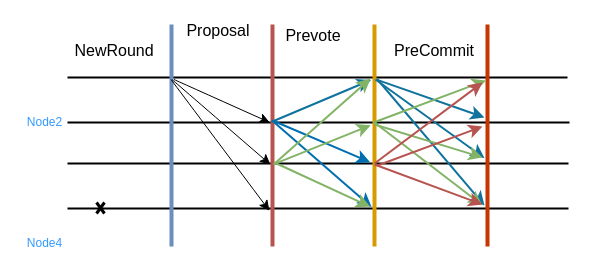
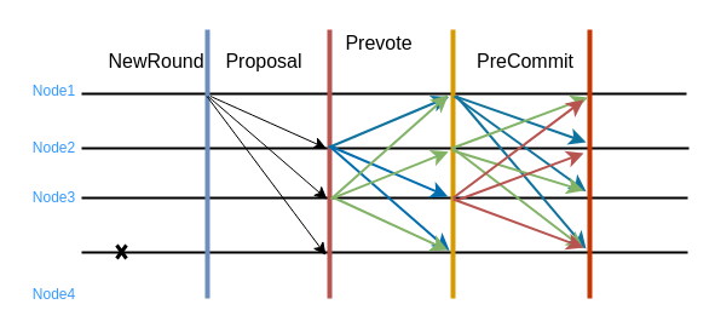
  <mxCell id="0" />
  <mxCell id="1" parent="0" />
  <mxCell id="2" value="" style="line;strokeWidth=2;html=1;" vertex="1" parent="1"><mxGeometry x="67" y="72" width="500" height="10" as="geometry" /></mxCell>
  <mxCell id="3" value="" style="line;strokeWidth=2;html=1;" vertex="1" parent="1"><mxGeometry x="67" y="117" width="502" height="10" as="geometry" /></mxCell>
  <mxCell id="4" value="" style="line;strokeWidth=2;html=1;" vertex="1" parent="1"><mxGeometry x="67" y="158" width="501" height="10" as="geometry" /></mxCell>
  <mxCell id="5" value="" style="line;strokeWidth=2;html=1;" vertex="1" parent="1"><mxGeometry x="67" y="203" width="501" height="10" as="geometry" /></mxCell>
  <mxCell id="6" value="" style="line;strokeWidth=4;direction=south;html=1;perimeter=backbonePerimeter;points=[];outlineConnect=0;fillColor=#dae8fc;strokeColor=#6c8ebf;" vertex="1" parent="1"><mxGeometry x="166" y="24" width="10" height="222" as="geometry" /></mxCell>
  <mxCell id="7" value="" style="line;strokeWidth=4;direction=south;html=1;perimeter=backbonePerimeter;points=[];outlineConnect=0;fillColor=#f8cecc;strokeColor=#b85450;gradientColor=#ea6b66;" vertex="1" parent="1"><mxGeometry x="267" y="24" width="10" height="222" as="geometry" /></mxCell>
  <mxCell id="8" value="" style="line;strokeWidth=4;direction=south;html=1;perimeter=backbonePerimeter;points=[];outlineConnect=0;fillColor=#ffcd28;strokeColor=#d79b00;gradientColor=#ffa500;" vertex="1" parent="1"><mxGeometry x="369" y="24" width="10" height="222" as="geometry" /></mxCell>
  <mxCell id="9" value="" style="line;strokeWidth=4;direction=south;html=1;perimeter=backbonePerimeter;points=[];outlineConnect=0;fillColor=#fa6800;strokeColor=#C73500;fontColor=#000000;" vertex="1" parent="1"><mxGeometry x="482" y="24" width="10" height="222" as="geometry" /></mxCell>
- <mxCell id="10" value="NewRound" style="text;strokeColor=none;align=center;fillColor=none;html=1;verticalAlign=middle;whiteSpace=wrap;rounded=0;fontSize=16;" vertex="1" parent="1"><mxGeometry x="84" y="35" width="60" height="30" as="geometry" /></mxCell>
- <mxCell id="11" value="Proposal" style="text;strokeColor=none;align=center;fillColor=none;html=1;verticalAlign=middle;whiteSpace=wrap;rounded=0;fontSize=16;" vertex="1" parent="1"><mxGeometry x="188" y="15" width="60" height="30" as="geometry" /></mxCell>
+ <mxCell id="10" value="NewRound" style="text;strokeColor=none;align=center;fillColor=none;html=1;verticalAlign=middle;whiteSpace=wrap;rounded=0;fontSize=16;" vertex="1" parent="1"><mxGeometry x="99" y="35" width="60" height="30" as="geometry" /></mxCell>
+ <mxCell id="11" value="Proposal" style="text;strokeColor=none;align=center;fillColor=none;html=1;verticalAlign=middle;whiteSpace=wrap;rounded=0;fontSize=16;" vertex="1" parent="1"><mxGeometry x="188" y="35" width="60" height="30" as="geometry" /></mxCell>
  <mxCell id="12" value="Prevote" style="text;strokeColor=none;align=center;fillColor=none;html=1;verticalAlign=middle;whiteSpace=wrap;rounded=0;fontSize=16;" vertex="1" parent="1"><mxGeometry x="283" y="20" width="60" height="30" as="geometry" /></mxCell>
  <mxCell id="13" value="PreCommit" style="text;strokeColor=none;align=center;fillColor=none;html=1;verticalAlign=middle;whiteSpace=wrap;rounded=0;fontSize=16;" vertex="1" parent="1"><mxGeometry x="404" y="35" width="60" height="30" as="geometry" /></mxCell>
  <mxCell id="14" value="" style="shape=umlDestroy;whiteSpace=wrap;html=1;strokeWidth=3;targetShapes=umlLifeline;" vertex="1" parent="1"><mxGeometry x="96" y="202" width="8" height="11" as="geometry" /></mxCell>
  <mxCell id="15" value="" style="endArrow=classic;html=1;rounded=0;fontSize=12;startSize=8;endSize=8;curved=1;entryX=0.403;entryY=0.723;entryDx=0;entryDy=0;entryPerimeter=0;exitX=0.207;exitY=0.703;exitDx=0;exitDy=0;exitPerimeter=0;" edge="1" parent="1" source="2" target="5"><mxGeometry width="50" height="50" relative="1" as="geometry"><mxPoint x="228" y="-4" as="sourcePoint" /><mxPoint x="278" y="-54" as="targetPoint" /></mxGeometry></mxCell>
  <mxCell id="16" value="" style="endArrow=classic;html=1;rounded=0;fontSize=12;startSize=8;endSize=8;curved=1;entryX=0.405;entryY=0.606;entryDx=0;entryDy=0;entryPerimeter=0;exitX=0.209;exitY=0.703;exitDx=0;exitDy=0;exitPerimeter=0;" edge="1" parent="1" source="2" target="4"><mxGeometry width="50" height="50" relative="1" as="geometry"><mxPoint x="238" y="6" as="sourcePoint" /><mxPoint x="288" y="-44" as="targetPoint" /></mxGeometry></mxCell>
  <mxCell id="17" value="" style="endArrow=classic;html=1;rounded=0;fontSize=12;startSize=8;endSize=8;curved=1;entryX=0.403;entryY=0.5;entryDx=0;entryDy=0;entryPerimeter=0;exitX=0.213;exitY=0.703;exitDx=0;exitDy=0;exitPerimeter=0;" edge="1" parent="1" source="2" target="3"><mxGeometry width="50" height="50" relative="1" as="geometry"><mxPoint x="142" y="5" as="sourcePoint" /><mxPoint x="298" y="-34" as="targetPoint" /></mxGeometry></mxCell>
  <mxCell id="18" value="" style="endArrow=classic;html=1;rounded=0;fontSize=12;startSize=8;endSize=8;curved=1;entryX=0.607;entryY=0.749;entryDx=0;entryDy=0;entryPerimeter=0;exitX=0.406;exitY=0.454;exitDx=0;exitDy=0;exitPerimeter=0;fillColor=#b1ddf0;strokeColor=#10739e;strokeWidth=2;" edge="1" parent="1" source="3" target="2"><mxGeometry width="50" height="50" relative="1" as="geometry"><mxPoint x="261" y="-24" as="sourcePoint" /><mxPoint x="311" y="-74" as="targetPoint" /></mxGeometry></mxCell>
  <mxCell id="19" value="" style="endArrow=classic;html=1;rounded=0;fontSize=12;startSize=8;endSize=8;curved=1;entryX=0.604;entryY=0.377;entryDx=0;entryDy=0;entryPerimeter=0;strokeColor=#006EAF;strokeWidth=2;align=center;verticalAlign=middle;fontFamily=Helvetica;fontColor=default;labelBackgroundColor=default;fillColor=#1ba1e2;" edge="1" parent="1" target="4"><mxGeometry width="50" height="50" relative="1" as="geometry"><mxPoint x="272" y="120" as="sourcePoint" /><mxPoint x="338" y="-206.914" as="targetPoint" /></mxGeometry></mxCell>
  <mxCell id="20" value="" style="endArrow=classic;html=1;rounded=0;fontSize=12;startSize=8;endSize=8;curved=1;entryX=0.607;entryY=0.357;entryDx=0;entryDy=0;entryPerimeter=0;exitX=0.411;exitY=0.454;exitDx=0;exitDy=0;exitPerimeter=0;strokeColor=#006EAF;strokeWidth=2;align=center;verticalAlign=middle;fontFamily=Helvetica;fontColor=default;labelBackgroundColor=default;fillColor=#1ba1e2;" edge="1" parent="1" source="3" target="5"><mxGeometry width="50" height="50" relative="1" as="geometry"><mxPoint x="268" y="36" as="sourcePoint" /><mxPoint x="318" y="-14" as="targetPoint" /></mxGeometry></mxCell>
  <mxCell id="21" value="" style="endArrow=classic;html=1;rounded=0;fontSize=12;startSize=8;endSize=8;curved=1;entryX=0.606;entryY=0.611;entryDx=0;entryDy=0;entryPerimeter=0;exitX=0.406;exitY=0.454;exitDx=0;exitDy=0;exitPerimeter=0;fillColor=#d5e8d4;strokeColor=#82b366;strokeWidth=2;gradientColor=#97d077;" edge="1" parent="1" target="2"><mxGeometry width="50" height="50" relative="1" as="geometry"><mxPoint x="273" y="164" as="sourcePoint" /><mxPoint x="373" y="121" as="targetPoint" /></mxGeometry></mxCell>
  <mxCell id="22" value="" style="endArrow=classic;html=1;rounded=0;fontSize=12;startSize=8;endSize=8;curved=1;entryX=0.604;entryY=0.774;entryDx=0;entryDy=0;entryPerimeter=0;exitX=0.412;exitY=0.56;exitDx=0;exitDy=0;exitPerimeter=0;fillColor=#d5e8d4;strokeColor=#82b366;strokeWidth=2;gradientColor=#97d077;" edge="1" parent="1" source="4" target="3"><mxGeometry width="50" height="50" relative="1" as="geometry"><mxPoint x="283" y="174" as="sourcePoint" /><mxPoint x="380" y="88" as="targetPoint" /></mxGeometry></mxCell>
  <mxCell id="23" value="" style="endArrow=classic;html=1;rounded=0;fontSize=12;startSize=8;endSize=8;curved=1;entryX=0.604;entryY=0.311;entryDx=0;entryDy=0;entryPerimeter=0;fillColor=#d5e8d4;strokeColor=#82b366;strokeWidth=2;gradientColor=#97d077;" edge="1" parent="1" target="5"><mxGeometry width="50" height="50" relative="1" as="geometry"><mxPoint x="276" y="163" as="sourcePoint" /><mxPoint x="390" y="98" as="targetPoint" /></mxGeometry></mxCell>
  <mxCell id="24" value="" style="endArrow=classic;html=1;rounded=0;fontSize=12;startSize=8;endSize=8;curved=1;exitX=0.616;exitY=0.611;exitDx=0;exitDy=0;exitPerimeter=0;fillColor=#b1ddf0;strokeColor=#10739e;strokeWidth=2;" edge="1" parent="1"><mxGeometry width="50" height="50" relative="1" as="geometry"><mxPoint x="376" y="79.11" as="sourcePoint" /><mxPoint x="484" y="117" as="targetPoint" /></mxGeometry></mxCell>
  <mxCell id="25" value="" style="endArrow=classic;html=1;rounded=0;fontSize=12;startSize=8;endSize=8;curved=1;fillColor=#b1ddf0;strokeColor=#10739e;strokeWidth=2;entryX=0.602;entryY=0.791;entryDx=0;entryDy=0;entryPerimeter=0;" edge="1" parent="1" target="9"><mxGeometry width="50" height="50" relative="1" as="geometry"><mxPoint x="375" y="79" as="sourcePoint" /><mxPoint x="481" y="157" as="targetPoint" /></mxGeometry></mxCell>
  <mxCell id="26" value="" style="endArrow=classic;html=1;rounded=0;fontSize=12;startSize=8;endSize=8;curved=1;fillColor=#b1ddf0;strokeColor=#10739e;strokeWidth=2;" edge="1" parent="1"><mxGeometry width="50" height="50" relative="1" as="geometry"><mxPoint x="377" y="79" as="sourcePoint" /><mxPoint x="484" y="205" as="targetPoint" /></mxGeometry></mxCell>
  <mxCell id="27" value="" style="endArrow=classic;html=1;rounded=0;fontSize=12;startSize=8;endSize=8;curved=1;entryX=0.837;entryY=0.794;entryDx=0;entryDy=0;entryPerimeter=0;fillColor=#d5e8d4;strokeColor=#82b366;strokeWidth=2;gradientColor=#97d077;" edge="1" parent="1" target="2"><mxGeometry width="50" height="50" relative="1" as="geometry"><mxPoint x="373" y="122" as="sourcePoint" /><mxPoint x="454" y="-124" as="targetPoint" /></mxGeometry></mxCell>
  <mxCell id="28" value="" style="endArrow=classic;html=1;rounded=0;fontSize=12;startSize=8;endSize=8;curved=1;fillColor=#d5e8d4;strokeColor=#82b366;strokeWidth=2;gradientColor=#97d077;" edge="1" parent="1"><mxGeometry width="50" height="50" relative="1" as="geometry"><mxPoint x="374" y="124" as="sourcePoint" /><mxPoint x="482" y="157" as="targetPoint" /></mxGeometry></mxCell>
  <mxCell id="29" value="" style="endArrow=classic;html=1;rounded=0;fontSize=12;startSize=8;endSize=8;curved=1;entryX=0.828;entryY=0.174;entryDx=0;entryDy=0;entryPerimeter=0;fillColor=#d5e8d4;strokeColor=#82b366;strokeWidth=2;gradientColor=#97d077;" edge="1" parent="1" target="5"><mxGeometry width="50" height="50" relative="1" as="geometry"><mxPoint x="374" y="122" as="sourcePoint" /><mxPoint x="416" y="-129" as="targetPoint" /></mxGeometry></mxCell>
  <mxCell id="30" value="" style="endArrow=classic;html=1;rounded=0;fontSize=12;startSize=8;endSize=8;curved=1;fillColor=#f8cecc;strokeColor=#b85450;strokeWidth=2;gradientColor=#ea6b66;" edge="1" parent="1"><mxGeometry width="50" height="50" relative="1" as="geometry"><mxPoint x="374" y="163" as="sourcePoint" /><mxPoint x="482" y="82" as="targetPoint" /></mxGeometry></mxCell>
  <mxCell id="31" value="" style="endArrow=classic;html=1;rounded=0;fontSize=12;startSize=8;endSize=8;curved=1;fillColor=#f8cecc;strokeColor=#b85450;strokeWidth=2;gradientColor=#ea6b66;align=center;verticalAlign=middle;fontFamily=Helvetica;fontColor=default;labelBackgroundColor=default;" edge="1" parent="1"><mxGeometry width="50" height="50" relative="1" as="geometry"><mxPoint x="374" y="164" as="sourcePoint" /><mxPoint x="482" y="204" as="targetPoint" /></mxGeometry></mxCell>
  <mxCell id="32" value="" style="endArrow=classic;html=1;rounded=0;fontSize=12;startSize=8;endSize=8;curved=1;fillColor=#f8cecc;strokeColor=#b85450;strokeWidth=2;gradientColor=#ea6b66;align=center;verticalAlign=middle;fontFamily=Helvetica;fontColor=default;labelBackgroundColor=default;" edge="1" parent="1"><mxGeometry width="50" height="50" relative="1" as="geometry"><mxPoint x="377" y="165" as="sourcePoint" /><mxPoint x="482" y="126" as="targetPoint" /></mxGeometry></mxCell>
+ <mxCell id="33" value="Node1" style="text;html=1;align=center;verticalAlign=middle;resizable=0;points=[];autosize=1;strokeColor=none;fillColor=none;fontSize=12;spacing=-1;fontColor=#3399FF;" vertex="1" parent="1"><mxGeometry x="20" y="65" width="47" height="20" as="geometry" /></mxCell>
  <mxCell id="34" value="Node2" style="text;html=1;align=center;verticalAlign=middle;resizable=0;points=[];autosize=1;strokeColor=none;fillColor=none;fontSize=12;spacing=-1;fontColor=#3399FF;" vertex="1" parent="1"><mxGeometry x="20" y="112" width="47" height="20" as="geometry" /></mxCell>
+ <mxCell id="35" value="Node3" style="text;html=1;align=center;verticalAlign=middle;resizable=0;points=[];autosize=1;strokeColor=none;fillColor=none;fontSize=12;spacing=-1;fontColor=#3399FF;" vertex="1" parent="1"><mxGeometry x="20" y="153" width="47" height="20" as="geometry" /></mxCell>
  <mxCell id="36" value="Node4" style="text;html=1;align=center;verticalAlign=middle;resizable=0;points=[];autosize=1;strokeColor=none;fillColor=none;fontSize=12;spacing=-1;fontColor=#3399FF;" vertex="1" parent="1"><mxGeometry x="20" y="232.5" width="47" height="20" as="geometry" /></mxCell>
